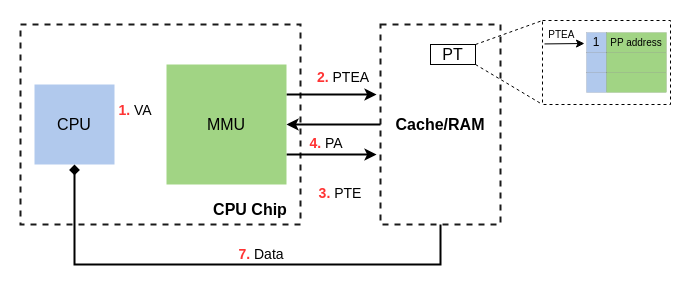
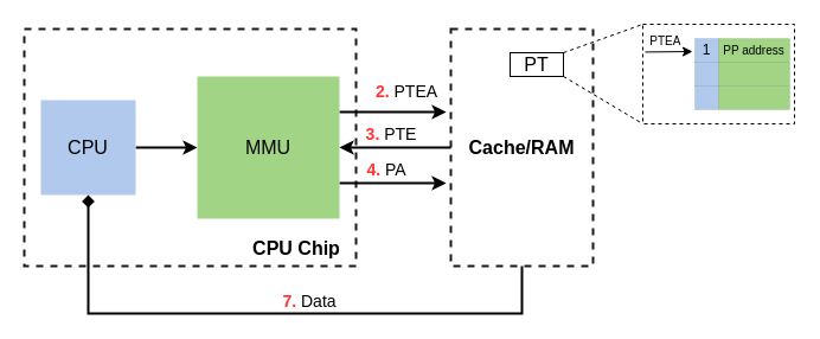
  <mxCell id="0" />
  <mxCell id="1" parent="0" />
  <mxCell id="2" value="" style="rounded=0;whiteSpace=wrap;html=1;strokeColor=default;strokeWidth=1;fontSize=10;fontColor=#000000;fillColor=none;dashed=1;" parent="1" vertex="1"><mxGeometry x="542" y="20" width="128" height="84" as="geometry" /></mxCell>
  <mxCell id="3" value="" style="rounded=0;whiteSpace=wrap;html=1;fillColor=none;strokeColor=default;dashed=1;opacity=90;strokeWidth=2;" parent="1" vertex="1"><mxGeometry x="20" y="24" width="280" height="200" as="geometry" /></mxCell>
+ <mxCell id="4" style="edgeStyle=orthogonalEdgeStyle;rounded=0;orthogonalLoop=1;jettySize=auto;html=1;fontSize=18;fontColor=#FFFFFF;strokeWidth=2;" parent="1" source="5" target="8" edge="1"><mxGeometry relative="1" as="geometry" /></mxCell>
  <mxCell id="5" value="CPU" style="whiteSpace=wrap;html=1;aspect=fixed;strokeColor=none;fillColor=#A9C4EB;opacity=90;fontSize=16;" parent="1" vertex="1"><mxGeometry x="34" y="84" width="80" height="80" as="geometry" /></mxCell>
  <mxCell id="6" style="edgeStyle=orthogonalEdgeStyle;rounded=0;orthogonalLoop=1;jettySize=auto;html=1;exitX=1;exitY=0.25;exitDx=0;exitDy=0;entryX=-0.033;entryY=0.35;entryDx=0;entryDy=0;entryPerimeter=0;fontSize=16;fontColor=#000000;strokeWidth=2;" parent="1" source="8" target="13" edge="1"><mxGeometry relative="1" as="geometry" /></mxCell>
  <mxCell id="7" style="edgeStyle=orthogonalEdgeStyle;rounded=0;orthogonalLoop=1;jettySize=auto;html=1;exitX=1;exitY=0.75;exitDx=0;exitDy=0;entryX=-0.033;entryY=0.65;entryDx=0;entryDy=0;entryPerimeter=0;fontSize=16;fontColor=#FF3333;strokeWidth=2;" parent="1" source="8" target="13" edge="1"><mxGeometry relative="1" as="geometry" /></mxCell>
  <mxCell id="8" value="MMU" style="rounded=0;whiteSpace=wrap;html=1;strokeColor=none;fontSize=16;fillColor=#97D077;opacity=90;" parent="1" vertex="1"><mxGeometry x="166" y="64" width="120" height="120" as="geometry" /></mxCell>
  <mxCell id="9" value="CPU Chip" style="text;html=1;strokeColor=none;fillColor=none;align=center;verticalAlign=middle;whiteSpace=wrap;rounded=0;fontSize=16;fontColor=#000000;fontStyle=1" parent="1" vertex="1"><mxGeometry x="200" y="194" width="100" height="30" as="geometry" /></mxCell>
- <mxCell id="10" value="&lt;font color=&quot;#ff3333&quot;&gt;&lt;b&gt;1.&lt;/b&gt;&amp;nbsp;&lt;/font&gt;VA" style="text;html=1;strokeColor=none;fillColor=none;align=center;verticalAlign=middle;whiteSpace=wrap;rounded=0;fontSize=14;fontColor=#000000;" parent="1" vertex="1"><mxGeometry x="117" y="100" width="36" height="20" as="geometry" /></mxCell>
  <mxCell id="11" style="edgeStyle=orthogonalEdgeStyle;rounded=0;orthogonalLoop=1;jettySize=auto;html=1;exitX=0;exitY=0.5;exitDx=0;exitDy=0;fontSize=16;fontColor=#FF3333;entryX=1;entryY=0.5;entryDx=0;entryDy=0;strokeWidth=2;" parent="1" source="13" target="8" edge="1"><mxGeometry relative="1" as="geometry" /></mxCell>
  <mxCell id="12" style="edgeStyle=orthogonalEdgeStyle;rounded=0;orthogonalLoop=1;jettySize=auto;html=1;exitX=0.5;exitY=1;exitDx=0;exitDy=0;entryX=0.5;entryY=1;entryDx=0;entryDy=0;fontSize=16;fontColor=#FF3333;strokeWidth=2;endArrow=diamond;" parent="1" source="13" target="5" edge="1"><mxGeometry relative="1" as="geometry"><Array as="points"><mxPoint x="440" y="264" /><mxPoint x="74" y="264" /></Array></mxGeometry></mxCell>
  <mxCell id="13" value="Cache/RAM" style="rounded=0;whiteSpace=wrap;html=1;fillColor=none;strokeColor=default;dashed=1;opacity=90;strokeWidth=2;fontSize=16;fontStyle=1" parent="1" vertex="1"><mxGeometry x="380" y="24" width="120" height="200" as="geometry" /></mxCell>
  <mxCell id="14" value="&lt;b&gt;&lt;font color=&quot;#ff3333&quot;&gt;2.&amp;nbsp;&lt;/font&gt;&lt;/b&gt;PTEA" style="text;html=1;strokeColor=none;fillColor=none;align=center;verticalAlign=middle;whiteSpace=wrap;rounded=0;fontSize=14;fontColor=#000000;" parent="1" vertex="1"><mxGeometry x="318" y="67" width="50" height="20" as="geometry" /></mxCell>
- <mxCell id="15" value="&lt;b&gt;&lt;font color=&quot;#ff3333&quot;&gt;3.&amp;nbsp;&lt;/font&gt;&lt;/b&gt;PTE" style="text;html=1;strokeColor=none;fillColor=none;align=center;verticalAlign=middle;whiteSpace=wrap;rounded=0;fontSize=14;fontColor=#000000;" parent="1" vertex="1"><mxGeometry x="315" y="183" width="50" height="20" as="geometry" /></mxCell>
+ <mxCell id="15" value="&lt;b&gt;&lt;font color=&quot;#ff3333&quot;&gt;3.&amp;nbsp;&lt;/font&gt;&lt;/b&gt;PTE" style="text;html=1;strokeColor=none;fillColor=none;align=center;verticalAlign=middle;whiteSpace=wrap;rounded=0;fontSize=14;fontColor=#000000;" parent="1" vertex="1"><mxGeometry x="305" y="103" width="50" height="20" as="geometry" /></mxCell>
  <mxCell id="16" value="&lt;b&gt;&lt;font color=&quot;#ff3333&quot;&gt;4.&amp;nbsp;&lt;/font&gt;&lt;/b&gt;PA" style="text;html=1;strokeColor=none;fillColor=none;align=center;verticalAlign=middle;whiteSpace=wrap;rounded=0;fontSize=14;fontColor=#000000;" parent="1" vertex="1"><mxGeometry x="301" y="133" width="50" height="20" as="geometry" /></mxCell>
  <mxCell id="17" value="&lt;b&gt;&lt;font color=&quot;#ff3333&quot;&gt;7.&amp;nbsp;&lt;/font&gt;&lt;/b&gt;Data" style="text;html=1;strokeColor=none;fillColor=none;align=center;verticalAlign=middle;whiteSpace=wrap;rounded=0;fontSize=14;fontColor=#000000;" parent="1" vertex="1"><mxGeometry x="236" y="244" width="50" height="20" as="geometry" /></mxCell>
  <mxCell id="18" value="1" style="rounded=0;whiteSpace=wrap;html=1;strokeColor=default;strokeWidth=0;fontSize=12;fontColor=#000000;fillColor=#A9C4EB;opacity=90;" parent="1" vertex="1"><mxGeometry x="586" y="32" width="20" height="20" as="geometry" /></mxCell>
  <mxCell id="19" value="PP address" style="rounded=0;whiteSpace=wrap;html=1;strokeColor=default;strokeWidth=0;fontSize=10;fontColor=#000000;fillColor=#97D077;opacity=90;" parent="1" vertex="1"><mxGeometry x="606" y="32" width="60" height="20" as="geometry" /></mxCell>
  <mxCell id="20" value="" style="rounded=0;whiteSpace=wrap;html=1;strokeColor=default;strokeWidth=0;fontSize=16;fontColor=#FF3333;fillColor=#A9C4EB;opacity=90;" parent="1" vertex="1"><mxGeometry x="586" y="52" width="20" height="20" as="geometry" /></mxCell>
  <mxCell id="21" value="" style="rounded=0;whiteSpace=wrap;html=1;strokeColor=default;strokeWidth=0;fontSize=16;fontColor=#FF3333;fillColor=#97D077;opacity=90;" parent="1" vertex="1"><mxGeometry x="606" y="52" width="60" height="20" as="geometry" /></mxCell>
  <mxCell id="22" value="" style="rounded=0;whiteSpace=wrap;html=1;strokeColor=default;strokeWidth=0;fontSize=16;fontColor=#FF3333;fillColor=#A9C4EB;opacity=90;" parent="1" vertex="1"><mxGeometry x="586" y="72" width="20" height="20" as="geometry" /></mxCell>
  <mxCell id="23" value="" style="rounded=0;whiteSpace=wrap;html=1;strokeColor=default;strokeWidth=0;fontSize=16;fontColor=#FF3333;fillColor=#97D077;opacity=90;" parent="1" vertex="1"><mxGeometry x="606" y="72" width="60" height="20" as="geometry" /></mxCell>
  <mxCell id="24" style="edgeStyle=none;rounded=0;orthogonalLoop=1;jettySize=auto;html=1;exitX=1;exitY=0;exitDx=0;exitDy=0;entryX=0;entryY=0;entryDx=0;entryDy=0;strokeWidth=1;fontSize=10;fontColor=#000000;endArrow=none;endFill=0;dashed=1;" parent="1" source="26" target="2" edge="1"><mxGeometry relative="1" as="geometry" /></mxCell>
  <mxCell id="25" style="edgeStyle=none;rounded=0;orthogonalLoop=1;jettySize=auto;html=1;exitX=1;exitY=1;exitDx=0;exitDy=0;entryX=0;entryY=1;entryDx=0;entryDy=0;strokeWidth=1;fontSize=10;fontColor=#000000;endArrow=none;endFill=0;dashed=1;" parent="1" source="26" target="2" edge="1"><mxGeometry relative="1" as="geometry" /></mxCell>
  <mxCell id="26" value="PT" style="rounded=0;whiteSpace=wrap;html=1;strokeColor=default;strokeWidth=1;fontSize=16;fontColor=#000000;fillColor=none;" parent="1" vertex="1"><mxGeometry x="430" y="44" width="45" height="20" as="geometry" /></mxCell>
  <mxCell id="27" value="&lt;b style=&quot;font-size: 10px;&quot;&gt;&lt;font color=&quot;#ff3333&quot; style=&quot;font-size: 10px;&quot;&gt;&amp;nbsp;&lt;/font&gt;&lt;/b&gt;PTEA" style="text;html=1;strokeColor=none;fillColor=none;align=center;verticalAlign=middle;whiteSpace=wrap;rounded=0;fontSize=10;fontColor=#000000;" parent="1" vertex="1"><mxGeometry x="545" y="25" width="30" height="18" as="geometry" /></mxCell>
  <mxCell id="28" value="" style="endArrow=classic;html=1;rounded=0;strokeWidth=1;fontSize=10;fontColor=#000000;" parent="1" edge="1"><mxGeometry width="50" height="50" relative="1" as="geometry"><mxPoint x="544" y="43.43" as="sourcePoint" /><mxPoint x="584" y="43" as="targetPoint" /></mxGeometry></mxCell>
